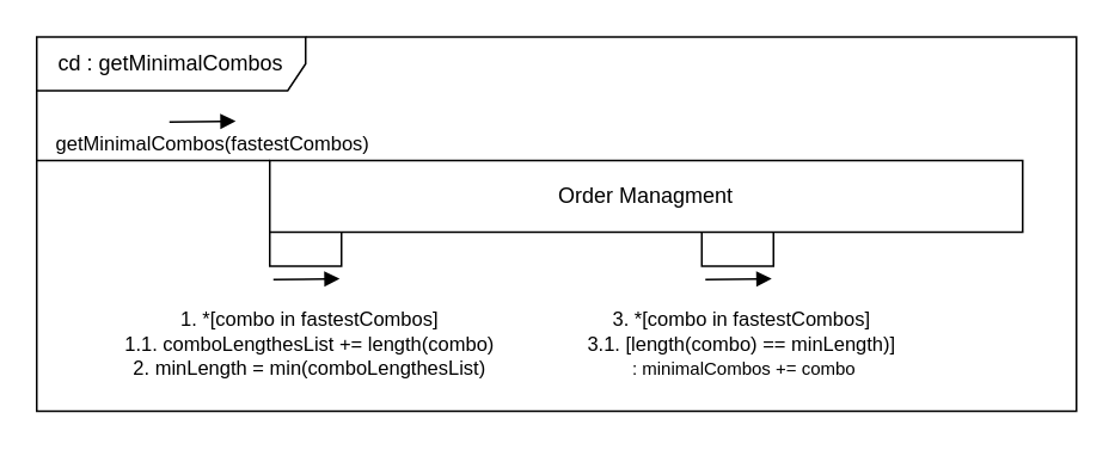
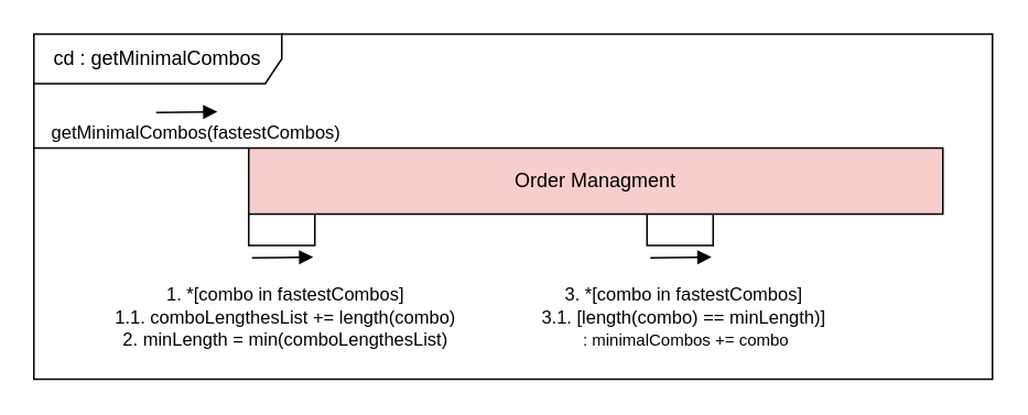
  <mxCell id="0" />
  <mxCell id="1" parent="0" />
  <mxCell id="2" value="cd : getMinimalCombos" style="shape=umlFrame;whiteSpace=wrap;html=1;pointerEvents=0;width=150;height=30;" vertex="1" parent="1"><mxGeometry x="20" y="20" width="580" height="209" as="geometry" /></mxCell>
  <mxCell id="3" style="edgeStyle=none;rounded=0;orthogonalLoop=1;jettySize=auto;html=1;endArrow=none;endFill=0;entryX=0;entryY=0;entryDx=0;entryDy=0;" edge="1" parent="1" target="4"><mxGeometry relative="1" as="geometry"><mxPoint x="20" y="89" as="sourcePoint" /></mxGeometry></mxCell>
- <mxCell id="4" value="Order Managment" style="html=1;whiteSpace=wrap;" vertex="1" parent="1"><mxGeometry x="150" y="89" width="420" height="40" as="geometry" /></mxCell>
+ <mxCell id="4" value="Order Managment" style="html=1;whiteSpace=wrap;fillColor=#f8cecc;" vertex="1" parent="1"><mxGeometry x="150" y="89" width="420" height="40" as="geometry" /></mxCell>
  <mxCell id="5" value="" style="endArrow=none;html=1;rounded=0;entryX=0;entryY=1;entryDx=0;entryDy=0;exitX=0.5;exitY=1;exitDx=0;exitDy=0;" edge="1" parent="1"><mxGeometry width="50" height="50" relative="1" as="geometry"><mxPoint x="190" y="129" as="sourcePoint" /><mxPoint x="150" y="129" as="targetPoint" /><Array as="points"><mxPoint x="190" y="148" /><mxPoint x="150" y="148" /></Array></mxGeometry></mxCell>
  <mxCell id="6" value="getMinimalCombos(fastestCombos)" style="html=1;verticalAlign=bottom;endArrow=block;edgeStyle=elbowEdgeStyle;elbow=vertical;curved=0;rounded=0;" edge="1" parent="1"><mxGeometry x="0.257" y="-22" width="80" relative="1" as="geometry"><mxPoint x="94" y="67.5" as="sourcePoint" /><mxPoint x="131" y="67" as="targetPoint" /><mxPoint as="offset" /><Array as="points"><mxPoint x="115" y="67" /></Array></mxGeometry></mxCell>
  <mxCell id="7" value="1. *[combo in fastestCombos]&lt;br style=&quot;border-color: var(--border-color); font-size: 10px;&quot;&gt;1.1. comboLengthesList += length(combo)&lt;span style=&quot;font-size: 10px;&quot;&gt;&lt;br&gt;&lt;/span&gt;2. minLength = min(comboLengthesList)&lt;span style=&quot;font-size: 10px;&quot;&gt;&lt;br&gt;&lt;/span&gt;" style="html=1;verticalAlign=bottom;endArrow=block;edgeStyle=elbowEdgeStyle;elbow=vertical;curved=0;rounded=0;" edge="1" parent="1"><mxGeometry x="0.04" y="-59" width="80" relative="1" as="geometry"><mxPoint x="152" y="155.5" as="sourcePoint" /><mxPoint x="189" y="155" as="targetPoint" /><mxPoint as="offset" /><Array as="points"><mxPoint x="173" y="155" /></Array></mxGeometry></mxCell>
  <mxCell id="8" value="3. *[combo in fastestCombos]&lt;br style=&quot;border-color: var(--border-color); font-size: 10px;&quot;&gt;3.1. [length(combo) == minLength)]&lt;br&gt;&lt;span style=&quot;font-size: 10px;&quot;&gt;&amp;nbsp;: minimalCombos += combo&lt;/span&gt;&lt;span style=&quot;font-size: 10px;&quot;&gt;&lt;br&gt;&lt;/span&gt;" style="html=1;verticalAlign=bottom;endArrow=block;edgeStyle=elbowEdgeStyle;elbow=vertical;curved=0;rounded=0;" edge="1" parent="1"><mxGeometry x="0.04" y="-59" width="80" relative="1" as="geometry"><mxPoint x="393" y="155.5" as="sourcePoint" /><mxPoint x="430" y="155" as="targetPoint" /><mxPoint as="offset" /><Array as="points"><mxPoint x="414" y="155" /></Array></mxGeometry></mxCell>
  <mxCell id="9" value="" style="endArrow=none;html=1;rounded=0;entryX=0;entryY=1;entryDx=0;entryDy=0;exitX=0.5;exitY=1;exitDx=0;exitDy=0;" edge="1" parent="1"><mxGeometry width="50" height="50" relative="1" as="geometry"><mxPoint x="431" y="129" as="sourcePoint" /><mxPoint x="391" y="129" as="targetPoint" /><Array as="points"><mxPoint x="431" y="148" /><mxPoint x="391" y="148" /></Array></mxGeometry></mxCell>
